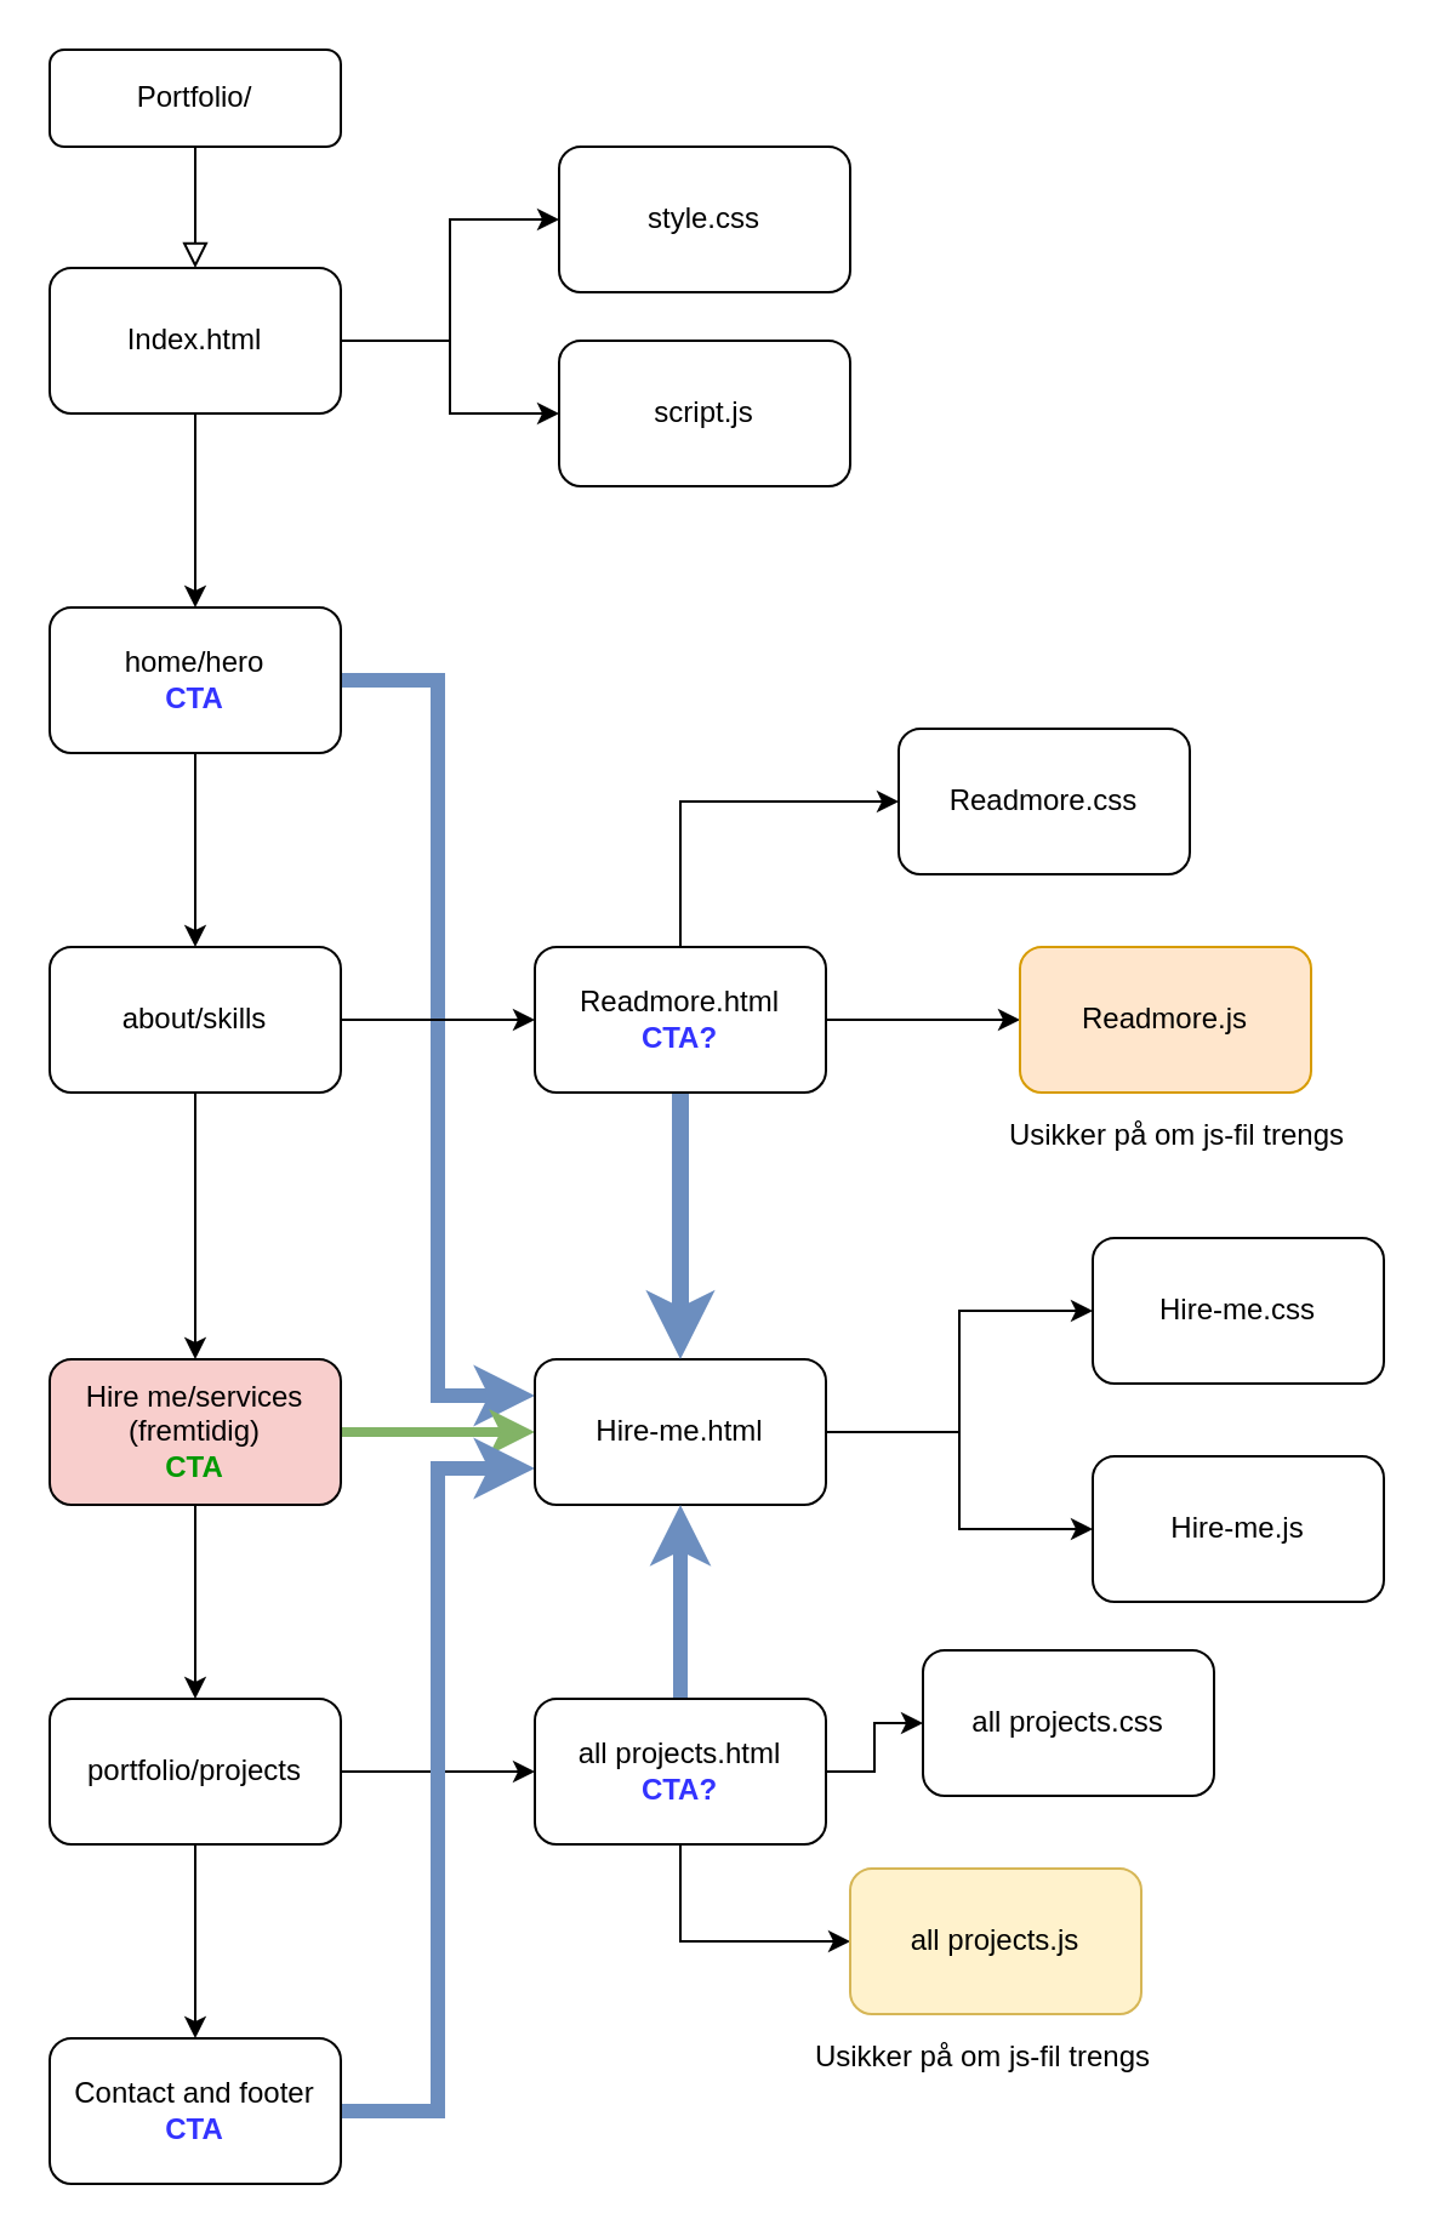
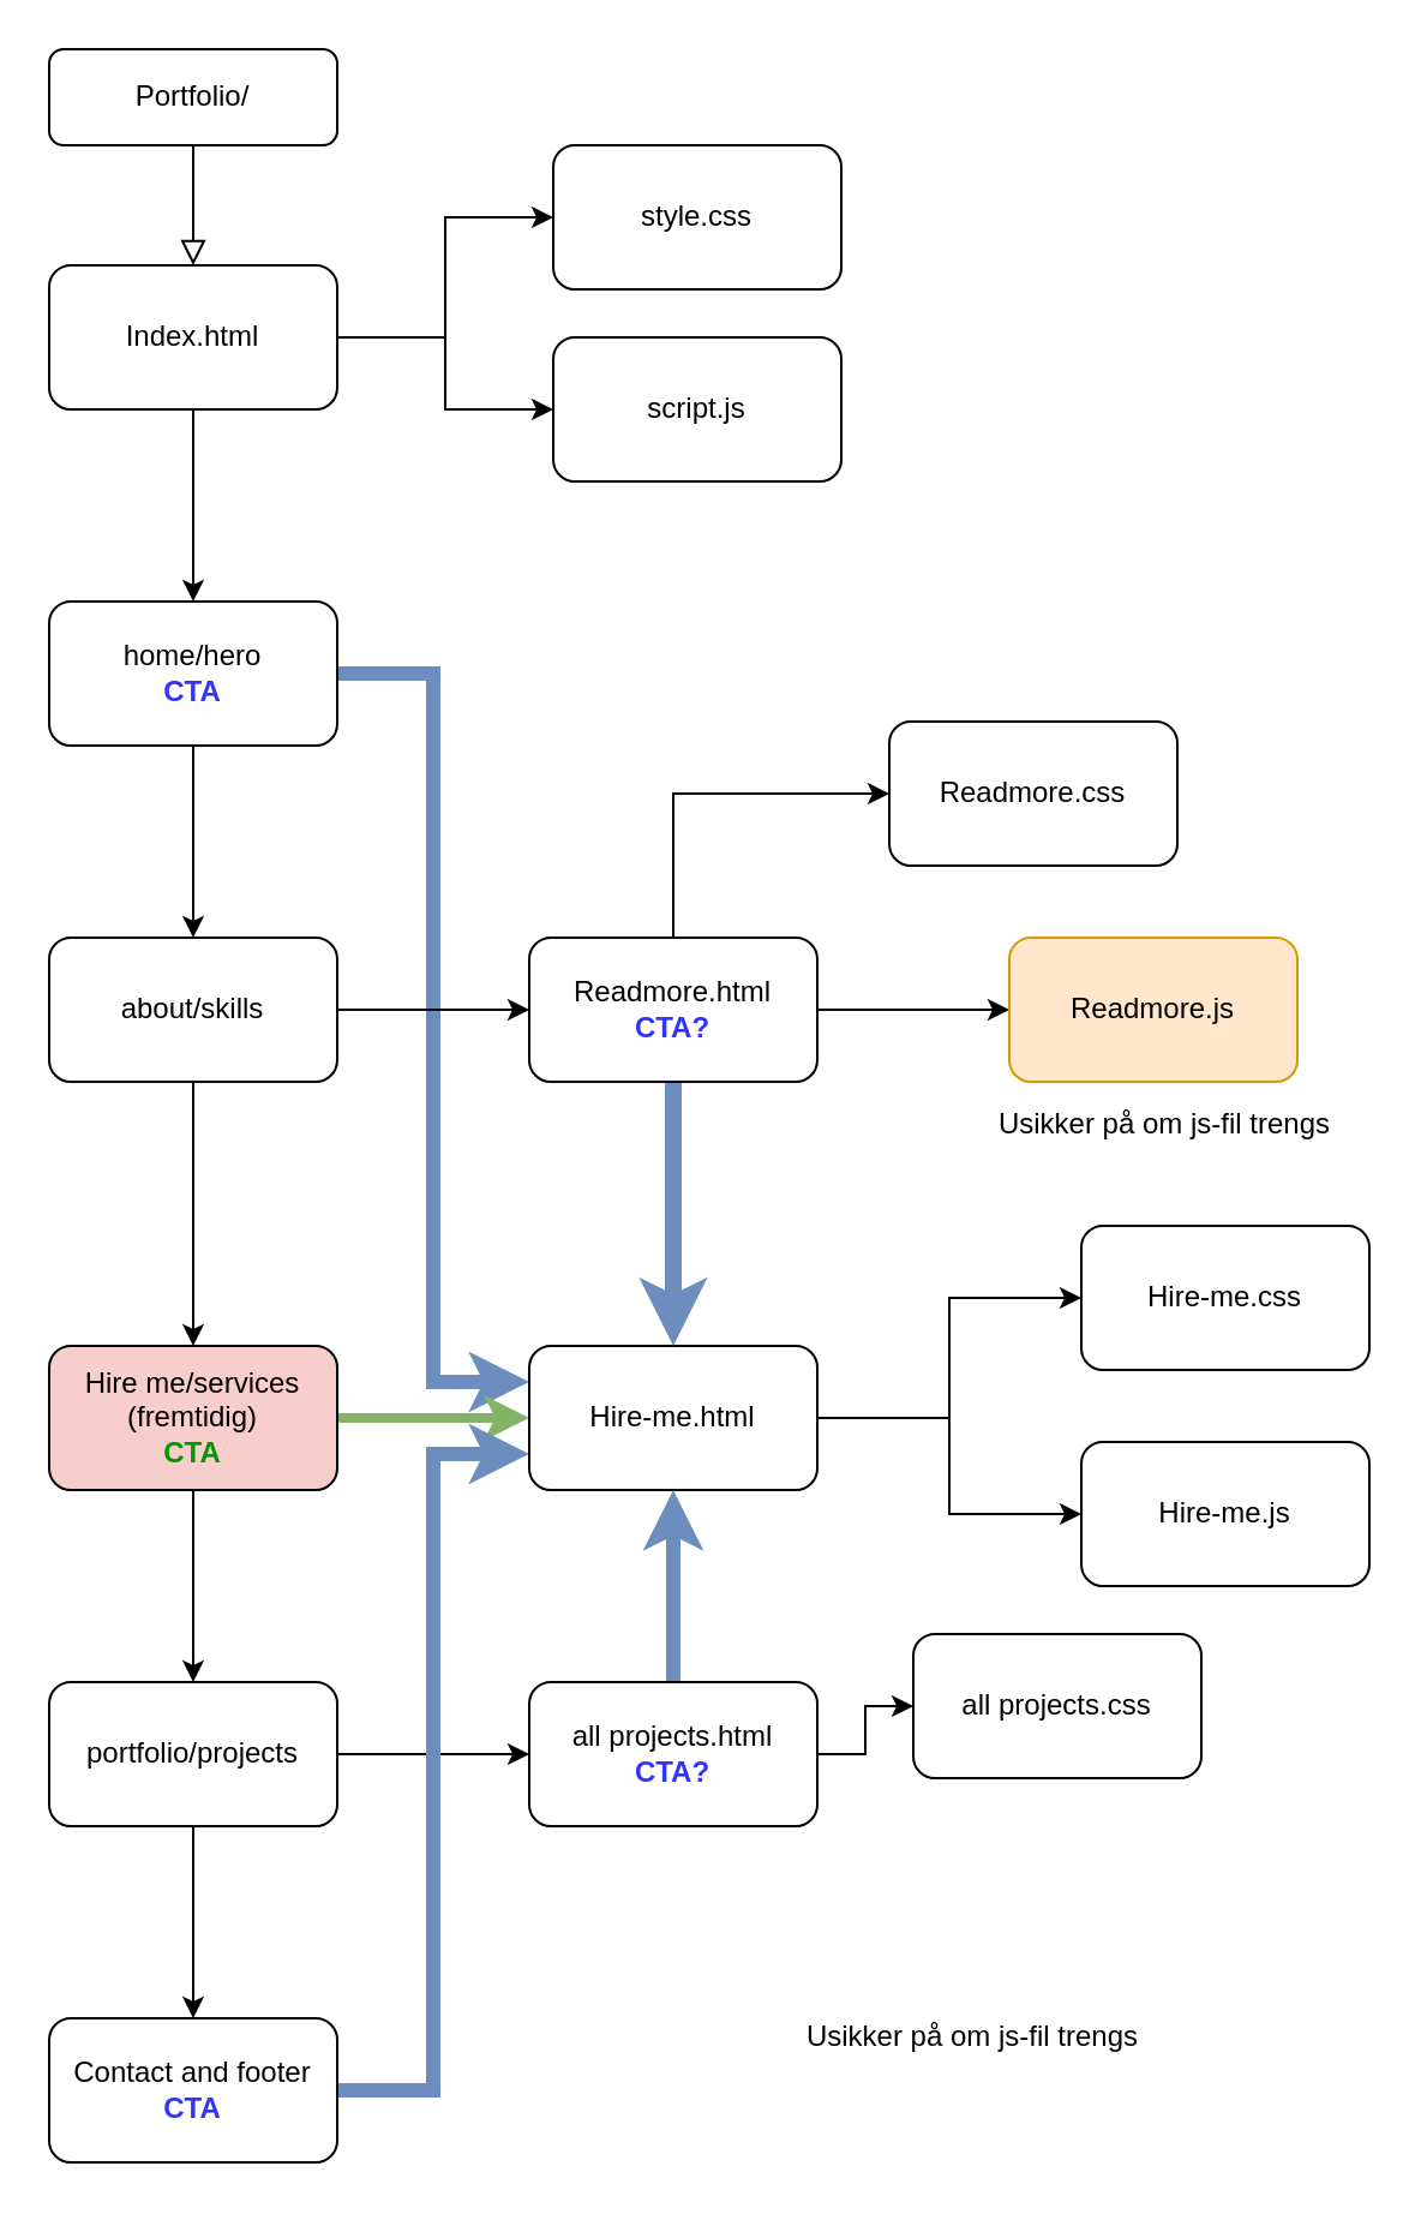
  <mxCell id="0" />
  <mxCell id="1" parent="0" />
  <mxCell id="2" value="" style="rounded=0;html=1;jettySize=auto;orthogonalLoop=1;fontSize=11;endArrow=block;endFill=0;endSize=8;strokeWidth=1;shadow=0;labelBackgroundColor=none;edgeStyle=orthogonalEdgeStyle;" parent="1" source="3" edge="1"><mxGeometry relative="1" as="geometry"><mxPoint x="80" y="110" as="targetPoint" /></mxGeometry></mxCell>
  <mxCell id="3" value="Portfolio/" style="rounded=1;whiteSpace=wrap;html=1;fontSize=12;glass=0;strokeWidth=1;shadow=0;" parent="1" vertex="1"><mxGeometry x="20" y="20" width="120" height="40" as="geometry" /></mxCell>
  <mxCell id="4" style="edgeStyle=orthogonalEdgeStyle;rounded=0;orthogonalLoop=1;jettySize=auto;html=1;exitX=1;exitY=0.5;exitDx=0;exitDy=0;entryX=0;entryY=0.5;entryDx=0;entryDy=0;" parent="1" source="7" target="8" edge="1"><mxGeometry relative="1" as="geometry" /></mxCell>
  <mxCell id="5" style="edgeStyle=orthogonalEdgeStyle;rounded=0;orthogonalLoop=1;jettySize=auto;html=1;exitX=1;exitY=0.5;exitDx=0;exitDy=0;entryX=0;entryY=0.5;entryDx=0;entryDy=0;" parent="1" source="7" target="9" edge="1"><mxGeometry relative="1" as="geometry" /></mxCell>
  <mxCell id="6" value="" style="edgeStyle=orthogonalEdgeStyle;rounded=0;orthogonalLoop=1;jettySize=auto;html=1;" parent="1" source="7" target="12" edge="1"><mxGeometry relative="1" as="geometry" /></mxCell>
  <mxCell id="7" value="Index.html" style="rounded=1;whiteSpace=wrap;html=1;" parent="1" vertex="1"><mxGeometry x="20" y="110" width="120" height="60" as="geometry" /></mxCell>
  <mxCell id="8" value="style.css" style="rounded=1;whiteSpace=wrap;html=1;" parent="1" vertex="1"><mxGeometry x="230" y="60" width="120" height="60" as="geometry" /></mxCell>
  <mxCell id="9" value="script.js" style="rounded=1;whiteSpace=wrap;html=1;" parent="1" vertex="1"><mxGeometry x="230" y="140" width="120" height="60" as="geometry" /></mxCell>
  <mxCell id="10" value="" style="edgeStyle=orthogonalEdgeStyle;rounded=0;orthogonalLoop=1;jettySize=auto;html=1;" parent="1" source="12" target="15" edge="1"><mxGeometry relative="1" as="geometry" /></mxCell>
  <mxCell id="11" style="edgeStyle=orthogonalEdgeStyle;rounded=0;orthogonalLoop=1;jettySize=auto;html=1;exitX=1;exitY=0.5;exitDx=0;exitDy=0;entryX=0;entryY=0.25;entryDx=0;entryDy=0;fillColor=#dae8fc;strokeColor=#6c8ebf;strokeWidth=6;" parent="1" source="12" target="26" edge="1"><mxGeometry relative="1" as="geometry" /></mxCell>
  <mxCell id="12" value="home/hero&lt;div&gt;&lt;b&gt;&lt;font style=&quot;color: rgb(51, 51, 255);&quot;&gt;CTA&lt;/font&gt;&lt;/b&gt;&lt;/div&gt;" style="rounded=1;whiteSpace=wrap;html=1;" parent="1" vertex="1"><mxGeometry x="20" y="250" width="120" height="60" as="geometry" /></mxCell>
  <mxCell id="13" value="" style="edgeStyle=orthogonalEdgeStyle;rounded=0;orthogonalLoop=1;jettySize=auto;html=1;" parent="1" source="15" target="18" edge="1"><mxGeometry relative="1" as="geometry" /></mxCell>
  <mxCell id="14" value="" style="edgeStyle=orthogonalEdgeStyle;rounded=0;orthogonalLoop=1;jettySize=auto;html=1;" parent="1" source="15" target="30" edge="1"><mxGeometry relative="1" as="geometry" /></mxCell>
  <mxCell id="15" value="about/skills" style="whiteSpace=wrap;html=1;rounded=1;" parent="1" vertex="1"><mxGeometry x="20" y="390" width="120" height="60" as="geometry" /></mxCell>
  <mxCell id="16" value="" style="edgeStyle=orthogonalEdgeStyle;rounded=0;orthogonalLoop=1;jettySize=auto;html=1;" parent="1" source="18" target="21" edge="1"><mxGeometry relative="1" as="geometry" /></mxCell>
  <mxCell id="17" value="" style="edgeStyle=orthogonalEdgeStyle;rounded=0;orthogonalLoop=1;jettySize=auto;html=1;fillColor=#d5e8d4;strokeColor=#82b366;strokeWidth=4;" parent="1" source="18" target="26" edge="1"><mxGeometry relative="1" as="geometry" /></mxCell>
  <mxCell id="18" value="Hire me/services&lt;div&gt;(fremtidig)&lt;/div&gt;&lt;div&gt;&lt;b&gt;&lt;font style=&quot;color: rgb(0, 153, 0);&quot;&gt;CTA&lt;/font&gt;&lt;/b&gt;&lt;/div&gt;" style="whiteSpace=wrap;html=1;rounded=1;fillColor=#f8cecc;" parent="1" vertex="1"><mxGeometry x="20" y="560" width="120" height="60" as="geometry" /></mxCell>
  <mxCell id="19" value="" style="edgeStyle=orthogonalEdgeStyle;rounded=0;orthogonalLoop=1;jettySize=auto;html=1;" parent="1" source="21" target="23" edge="1"><mxGeometry relative="1" as="geometry" /></mxCell>
  <mxCell id="20" value="" style="edgeStyle=orthogonalEdgeStyle;rounded=0;orthogonalLoop=1;jettySize=auto;html=1;" parent="1" source="21" target="34" edge="1"><mxGeometry relative="1" as="geometry" /></mxCell>
  <mxCell id="21" value="portfolio/projects" style="whiteSpace=wrap;html=1;rounded=1;" parent="1" vertex="1"><mxGeometry x="20" y="700" width="120" height="60" as="geometry" /></mxCell>
  <mxCell id="22" style="edgeStyle=orthogonalEdgeStyle;rounded=0;orthogonalLoop=1;jettySize=auto;html=1;exitX=1;exitY=0.5;exitDx=0;exitDy=0;entryX=0;entryY=0.75;entryDx=0;entryDy=0;fillColor=#dae8fc;strokeColor=#6c8ebf;strokeWidth=6;" parent="1" source="23" target="26" edge="1"><mxGeometry relative="1" as="geometry" /></mxCell>
  <mxCell id="23" value="Contact and footer&lt;div&gt;&lt;b&gt;&lt;font style=&quot;color: rgb(51, 51, 255);&quot;&gt;CTA&lt;/font&gt;&lt;/b&gt;&lt;/div&gt;" style="whiteSpace=wrap;html=1;rounded=1;" parent="1" vertex="1"><mxGeometry x="20" y="840" width="120" height="60" as="geometry" /></mxCell>
  <mxCell id="24" value="" style="edgeStyle=orthogonalEdgeStyle;rounded=0;orthogonalLoop=1;jettySize=auto;html=1;" parent="1" source="26" target="36" edge="1"><mxGeometry relative="1" as="geometry" /></mxCell>
  <mxCell id="25" style="edgeStyle=orthogonalEdgeStyle;rounded=0;orthogonalLoop=1;jettySize=auto;html=1;exitX=1;exitY=0.5;exitDx=0;exitDy=0;entryX=0;entryY=0.5;entryDx=0;entryDy=0;" parent="1" source="26" target="37" edge="1"><mxGeometry relative="1" as="geometry" /></mxCell>
  <mxCell id="26" value="Hire-me.html" style="whiteSpace=wrap;html=1;rounded=1;noLabel=0;comic=0;fillOpacity=100;" parent="1" vertex="1"><mxGeometry x="220" y="560" width="120" height="60" as="geometry" /></mxCell>
  <mxCell id="27" value="" style="edgeStyle=orthogonalEdgeStyle;rounded=0;orthogonalLoop=1;jettySize=auto;html=1;" parent="1" source="30" target="35" edge="1"><mxGeometry relative="1" as="geometry" /></mxCell>
  <mxCell id="28" style="edgeStyle=orthogonalEdgeStyle;rounded=0;orthogonalLoop=1;jettySize=auto;html=1;exitX=0.5;exitY=0;exitDx=0;exitDy=0;entryX=0;entryY=0.5;entryDx=0;entryDy=0;" parent="1" source="30" target="40" edge="1"><mxGeometry relative="1" as="geometry" /></mxCell>
  <mxCell id="29" style="edgeStyle=orthogonalEdgeStyle;rounded=0;orthogonalLoop=1;jettySize=auto;html=1;exitX=0.5;exitY=1;exitDx=0;exitDy=0;entryX=0.5;entryY=0;entryDx=0;entryDy=0;fillColor=#dae8fc;strokeColor=#6c8ebf;strokeWidth=7;" parent="1" source="30" target="26" edge="1"><mxGeometry relative="1" as="geometry" /></mxCell>
  <mxCell id="30" value="Readmore.html&lt;div&gt;&lt;b&gt;&lt;font style=&quot;color: rgb(51, 51, 255);&quot;&gt;CTA?&lt;/font&gt;&lt;/b&gt;&lt;/div&gt;" style="whiteSpace=wrap;html=1;rounded=1;" parent="1" vertex="1"><mxGeometry x="220" y="390" width="120" height="60" as="geometry" /></mxCell>
- <mxCell id="31" style="edgeStyle=orthogonalEdgeStyle;rounded=0;orthogonalLoop=1;jettySize=auto;html=1;exitX=0.5;exitY=1;exitDx=0;exitDy=0;entryX=0;entryY=0.5;entryDx=0;entryDy=0;" parent="1" source="34" target="39" edge="1"><mxGeometry relative="1" as="geometry" /></mxCell>
  <mxCell id="32" style="edgeStyle=orthogonalEdgeStyle;rounded=0;orthogonalLoop=1;jettySize=auto;html=1;exitX=1;exitY=0.5;exitDx=0;exitDy=0;" parent="1" source="34" target="38" edge="1"><mxGeometry relative="1" as="geometry" /></mxCell>
  <mxCell id="33" style="edgeStyle=orthogonalEdgeStyle;rounded=0;orthogonalLoop=1;jettySize=auto;html=1;exitX=0.5;exitY=0;exitDx=0;exitDy=0;entryX=0.5;entryY=1;entryDx=0;entryDy=0;fillColor=#dae8fc;strokeColor=#6c8ebf;strokeWidth=6;" parent="1" source="34" target="26" edge="1"><mxGeometry relative="1" as="geometry" /></mxCell>
  <mxCell id="34" value="all projects.html&lt;div&gt;&lt;b&gt;&lt;font style=&quot;color: rgb(51, 51, 255);&quot;&gt;CTA?&lt;/font&gt;&lt;/b&gt;&lt;/div&gt;" style="whiteSpace=wrap;html=1;rounded=1;" parent="1" vertex="1"><mxGeometry x="220" y="700" width="120" height="60" as="geometry" /></mxCell>
  <mxCell id="35" value="Readmore.js" style="whiteSpace=wrap;html=1;rounded=1;fillColor=#ffe6cc;strokeColor=#d79b00;" parent="1" vertex="1"><mxGeometry x="420" y="390" width="120" height="60" as="geometry" /></mxCell>
  <mxCell id="36" value="Hire-me.css" style="whiteSpace=wrap;html=1;rounded=1;" parent="1" vertex="1"><mxGeometry x="450" y="510" width="120" height="60" as="geometry" /></mxCell>
  <mxCell id="37" value="Hire-me.js" style="whiteSpace=wrap;html=1;rounded=1;" parent="1" vertex="1"><mxGeometry x="450" y="600" width="120" height="60" as="geometry" /></mxCell>
  <mxCell id="38" value="all projects.css" style="whiteSpace=wrap;html=1;rounded=1;" parent="1" vertex="1"><mxGeometry x="380" y="680" width="120" height="60" as="geometry" /></mxCell>
- <mxCell id="39" value="all projects.js" style="whiteSpace=wrap;html=1;rounded=1;fillColor=#fff2cc;strokeColor=#d6b656;" parent="1" vertex="1"><mxGeometry x="350" y="770" width="120" height="60" as="geometry" /></mxCell>
  <mxCell id="40" value="Readmore.css" style="whiteSpace=wrap;html=1;rounded=1;" parent="1" vertex="1"><mxGeometry x="370" y="300" width="120" height="60" as="geometry" /></mxCell>
  <mxCell id="41" value="Usikker på om js-fil trengs&lt;div&gt;&lt;br&gt;&lt;/div&gt;" style="text;html=1;align=center;verticalAlign=middle;whiteSpace=wrap;rounded=0;" vertex="1" parent="1"><mxGeometry x="320" y="840" width="170" height="30" as="geometry" /></mxCell>
  <mxCell id="42" value="Usikker på om js-fil trengs&lt;div&gt;&lt;br&gt;&lt;/div&gt;" style="text;html=1;align=center;verticalAlign=middle;whiteSpace=wrap;rounded=0;" vertex="1" parent="1"><mxGeometry x="400" y="460" width="170" height="30" as="geometry" /></mxCell>
